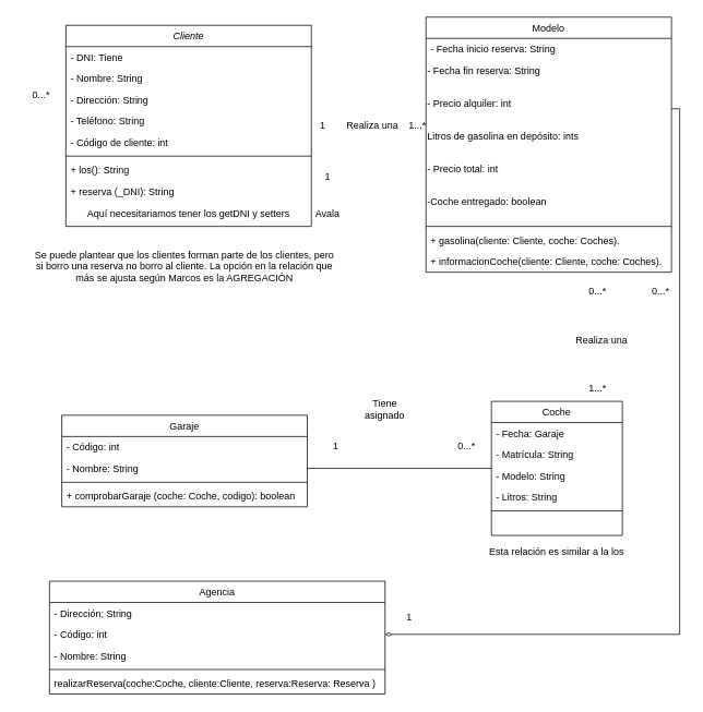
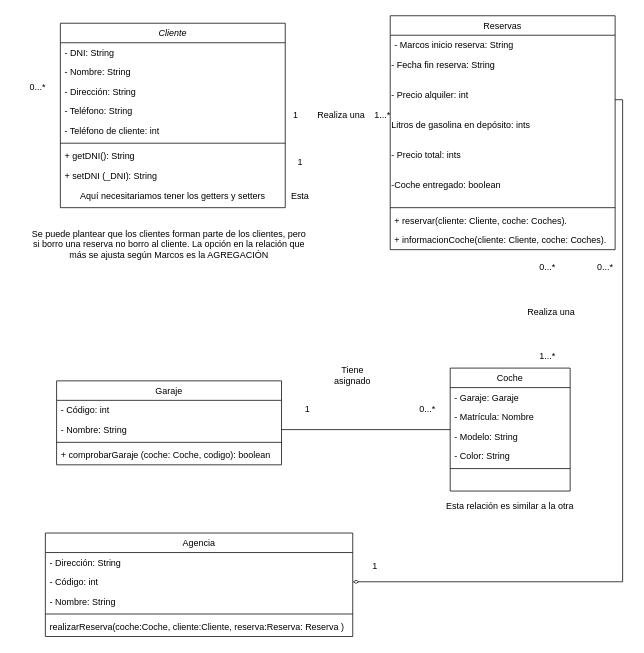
  <mxCell id="0" />
  <mxCell id="1" parent="0" />
  <mxCell id="2" value="Cliente" style="swimlane;fontStyle=2;align=center;verticalAlign=top;childLayout=stackLayout;horizontal=1;startSize=26;horizontalStack=0;resizeParent=1;resizeLast=0;collapsible=1;marginBottom=0;rounded=0;shadow=0;strokeWidth=1;" parent="1" vertex="1"><mxGeometry x="80" y="30" width="300" height="246" as="geometry"><mxRectangle x="230" y="140" width="160" height="26" as="alternateBounds" /></mxGeometry></mxCell>
- <mxCell id="3" value="- DNI: Tiene" style="text;align=left;verticalAlign=top;spacingLeft=4;spacingRight=4;overflow=hidden;rotatable=0;points=[[0,0.5],[1,0.5]];portConstraint=eastwest;" parent="2" vertex="1"><mxGeometry y="26" width="300" height="26" as="geometry" /></mxCell>
+ <mxCell id="3" value="- DNI: String" style="text;align=left;verticalAlign=top;spacingLeft=4;spacingRight=4;overflow=hidden;rotatable=0;points=[[0,0.5],[1,0.5]];portConstraint=eastwest;" parent="2" vertex="1"><mxGeometry y="26" width="300" height="26" as="geometry" /></mxCell>
  <mxCell id="4" value="- Nombre: String" style="text;align=left;verticalAlign=top;spacingLeft=4;spacingRight=4;overflow=hidden;rotatable=0;points=[[0,0.5],[1,0.5]];portConstraint=eastwest;rounded=0;shadow=0;html=0;" parent="2" vertex="1"><mxGeometry y="52" width="300" height="26" as="geometry" /></mxCell>
  <mxCell id="5" value="- Dirección: String" style="text;align=left;verticalAlign=top;spacingLeft=4;spacingRight=4;overflow=hidden;rotatable=0;points=[[0,0.5],[1,0.5]];portConstraint=eastwest;rounded=0;shadow=0;html=0;" parent="2" vertex="1"><mxGeometry y="78" width="300" height="26" as="geometry" /></mxCell>
  <mxCell id="6" value="- Teléfono: String" style="text;align=left;verticalAlign=top;spacingLeft=4;spacingRight=4;overflow=hidden;rotatable=0;points=[[0,0.5],[1,0.5]];portConstraint=eastwest;rounded=0;shadow=0;html=0;" parent="2" vertex="1"><mxGeometry y="104" width="300" height="26" as="geometry" /></mxCell>
- <mxCell id="7" value="- Código de cliente: int" style="text;align=left;verticalAlign=top;spacingLeft=4;spacingRight=4;overflow=hidden;rotatable=0;points=[[0,0.5],[1,0.5]];portConstraint=eastwest;rounded=0;shadow=0;html=0;" parent="2" vertex="1"><mxGeometry y="130" width="300" height="26" as="geometry" /></mxCell>
+ <mxCell id="7" value="- Teléfono de cliente: int" style="text;align=left;verticalAlign=top;spacingLeft=4;spacingRight=4;overflow=hidden;rotatable=0;points=[[0,0.5],[1,0.5]];portConstraint=eastwest;rounded=0;shadow=0;html=0;" parent="2" vertex="1"><mxGeometry y="130" width="300" height="26" as="geometry" /></mxCell>
  <mxCell id="8" value="" style="line;html=1;strokeWidth=1;align=left;verticalAlign=middle;spacingTop=-1;spacingLeft=3;spacingRight=3;rotatable=0;labelPosition=right;points=[];portConstraint=eastwest;" parent="2" vertex="1"><mxGeometry y="156" width="300" height="8" as="geometry" /></mxCell>
- <mxCell id="9" value="+ los(): String" style="text;align=left;verticalAlign=top;spacingLeft=4;spacingRight=4;overflow=hidden;rotatable=0;points=[[0,0.5],[1,0.5]];portConstraint=eastwest;" parent="2" vertex="1"><mxGeometry y="164" width="300" height="26" as="geometry" /></mxCell>
- <mxCell id="10" value="+ reserva (_DNI): String" style="text;align=left;verticalAlign=top;spacingLeft=4;spacingRight=4;overflow=hidden;rotatable=0;points=[[0,0.5],[1,0.5]];portConstraint=eastwest;" parent="2" vertex="1"><mxGeometry y="190" width="300" height="26" as="geometry" /></mxCell>
- <mxCell id="11" value="Aquí necesitariamos tener los getDNI y setters" style="text;html=1;strokeColor=none;fillColor=none;align=center;verticalAlign=middle;whiteSpace=wrap;rounded=0;" vertex="1" parent="2"><mxGeometry y="216" width="300" height="30" as="geometry" /></mxCell>
+ <mxCell id="9" value="+ getDNI(): String" style="text;align=left;verticalAlign=top;spacingLeft=4;spacingRight=4;overflow=hidden;rotatable=0;points=[[0,0.5],[1,0.5]];portConstraint=eastwest;" parent="2" vertex="1"><mxGeometry y="164" width="300" height="26" as="geometry" /></mxCell>
+ <mxCell id="10" value="+ setDNI (_DNI): String" style="text;align=left;verticalAlign=top;spacingLeft=4;spacingRight=4;overflow=hidden;rotatable=0;points=[[0,0.5],[1,0.5]];portConstraint=eastwest;" parent="2" vertex="1"><mxGeometry y="190" width="300" height="26" as="geometry" /></mxCell>
+ <mxCell id="11" value="Aquí necesitariamos tener los getters y setters" style="text;html=1;strokeColor=none;fillColor=none;align=center;verticalAlign=middle;whiteSpace=wrap;rounded=0;" vertex="1" parent="2"><mxGeometry y="216" width="300" height="30" as="geometry" /></mxCell>
  <mxCell id="12" style="edgeStyle=orthogonalEdgeStyle;rounded=0;orthogonalLoop=1;jettySize=auto;html=1;entryX=1;entryY=0.5;entryDx=0;entryDy=0;startArrow=none;startFill=0;endArrow=none;endFill=0;" edge="1" parent="1" source="13" target="37"><mxGeometry relative="1" as="geometry" /></mxCell>
  <mxCell id="13" value="Coche" style="swimlane;fontStyle=0;align=center;verticalAlign=top;childLayout=stackLayout;horizontal=1;startSize=26;horizontalStack=0;resizeParent=1;resizeLast=0;collapsible=1;marginBottom=0;rounded=0;shadow=0;strokeWidth=1;" parent="1" vertex="1"><mxGeometry x="600" y="490" width="160" height="164" as="geometry"><mxRectangle x="130" y="380" width="160" height="26" as="alternateBounds" /></mxGeometry></mxCell>
- <mxCell id="14" value="- Fecha: Garaje" style="text;align=left;verticalAlign=top;spacingLeft=4;spacingRight=4;overflow=hidden;rotatable=0;points=[[0,0.5],[1,0.5]];portConstraint=eastwest;" parent="13" vertex="1"><mxGeometry y="26" width="160" height="26" as="geometry" /></mxCell>
- <mxCell id="15" value="- Matrícula: String" style="text;align=left;verticalAlign=top;spacingLeft=4;spacingRight=4;overflow=hidden;rotatable=0;points=[[0,0.5],[1,0.5]];portConstraint=eastwest;rounded=0;shadow=0;html=0;" parent="13" vertex="1"><mxGeometry y="52" width="160" height="26" as="geometry" /></mxCell>
+ <mxCell id="14" value="- Garaje: Garaje" style="text;align=left;verticalAlign=top;spacingLeft=4;spacingRight=4;overflow=hidden;rotatable=0;points=[[0,0.5],[1,0.5]];portConstraint=eastwest;" parent="13" vertex="1"><mxGeometry y="26" width="160" height="26" as="geometry" /></mxCell>
+ <mxCell id="15" value="- Matrícula: Nombre" style="text;align=left;verticalAlign=top;spacingLeft=4;spacingRight=4;overflow=hidden;rotatable=0;points=[[0,0.5],[1,0.5]];portConstraint=eastwest;rounded=0;shadow=0;html=0;" parent="13" vertex="1"><mxGeometry y="52" width="160" height="26" as="geometry" /></mxCell>
  <mxCell id="16" value="- Modelo: String" style="text;align=left;verticalAlign=top;spacingLeft=4;spacingRight=4;overflow=hidden;rotatable=0;points=[[0,0.5],[1,0.5]];portConstraint=eastwest;rounded=0;shadow=0;html=0;" parent="13" vertex="1"><mxGeometry y="78" width="160" height="26" as="geometry" /></mxCell>
- <mxCell id="17" value="- Litros: String" style="text;align=left;verticalAlign=top;spacingLeft=4;spacingRight=4;overflow=hidden;rotatable=0;points=[[0,0.5],[1,0.5]];portConstraint=eastwest;rounded=0;shadow=0;html=0;" parent="13" vertex="1"><mxGeometry y="104" width="160" height="26" as="geometry" /></mxCell>
+ <mxCell id="17" value="- Color: String" style="text;align=left;verticalAlign=top;spacingLeft=4;spacingRight=4;overflow=hidden;rotatable=0;points=[[0,0.5],[1,0.5]];portConstraint=eastwest;rounded=0;shadow=0;html=0;" parent="13" vertex="1"><mxGeometry y="104" width="160" height="26" as="geometry" /></mxCell>
  <mxCell id="18" value="" style="line;html=1;strokeWidth=1;align=left;verticalAlign=middle;spacingTop=-1;spacingLeft=3;spacingRight=3;rotatable=0;labelPosition=right;points=[];portConstraint=eastwest;" parent="13" vertex="1"><mxGeometry y="130" width="160" height="8" as="geometry" /></mxCell>
  <mxCell id="19" value="Agencia" style="swimlane;fontStyle=0;align=center;verticalAlign=top;childLayout=stackLayout;horizontal=1;startSize=26;horizontalStack=0;resizeParent=1;resizeLast=0;collapsible=1;marginBottom=0;rounded=0;shadow=0;strokeWidth=1;" parent="1" vertex="1"><mxGeometry x="60" y="710" width="410" height="138" as="geometry"><mxRectangle x="340" y="380" width="170" height="26" as="alternateBounds" /></mxGeometry></mxCell>
  <mxCell id="20" value="- Dirección: String" style="text;align=left;verticalAlign=top;spacingLeft=4;spacingRight=4;overflow=hidden;rotatable=0;points=[[0,0.5],[1,0.5]];portConstraint=eastwest;" parent="19" vertex="1"><mxGeometry y="26" width="410" height="26" as="geometry" /></mxCell>
  <mxCell id="21" value="- Código: int" style="text;align=left;verticalAlign=top;spacingLeft=4;spacingRight=4;overflow=hidden;rotatable=0;points=[[0,0.5],[1,0.5]];portConstraint=eastwest;" parent="19" vertex="1"><mxGeometry y="52" width="410" height="26" as="geometry" /></mxCell>
  <mxCell id="22" value="- Nombre: String" style="text;align=left;verticalAlign=top;spacingLeft=4;spacingRight=4;overflow=hidden;rotatable=0;points=[[0,0.5],[1,0.5]];portConstraint=eastwest;" parent="19" vertex="1"><mxGeometry y="78" width="410" height="26" as="geometry" /></mxCell>
  <mxCell id="23" value="" style="line;html=1;strokeWidth=1;align=left;verticalAlign=middle;spacingTop=-1;spacingLeft=3;spacingRight=3;rotatable=0;labelPosition=right;points=[];portConstraint=eastwest;" parent="19" vertex="1"><mxGeometry y="104" width="410" height="8" as="geometry" /></mxCell>
  <mxCell id="24" value="realizarReserva(coche:Coche, cliente:Cliente, reserva:Reserva: Reserva )" style="text;align=left;verticalAlign=top;spacingLeft=4;spacingRight=4;overflow=hidden;rotatable=0;points=[[0,0.5],[1,0.5]];portConstraint=eastwest;" parent="19" vertex="1"><mxGeometry y="112" width="410" height="26" as="geometry" /></mxCell>
- <mxCell id="25" value="Modelo" style="swimlane;fontStyle=0;align=center;verticalAlign=top;childLayout=stackLayout;horizontal=1;startSize=26;horizontalStack=0;resizeParent=1;resizeLast=0;collapsible=1;marginBottom=0;rounded=0;shadow=0;strokeWidth=1;" parent="1" vertex="1"><mxGeometry x="520" y="20" width="300" height="312" as="geometry"><mxRectangle x="550" y="140" width="160" height="26" as="alternateBounds" /></mxGeometry></mxCell>
- <mxCell id="26" value="- Fecha inicio reserva: String" style="text;align=left;verticalAlign=top;spacingLeft=4;spacingRight=4;overflow=hidden;rotatable=0;points=[[0,0.5],[1,0.5]];portConstraint=eastwest;" parent="25" vertex="1"><mxGeometry y="26" width="300" height="26" as="geometry" /></mxCell>
+ <mxCell id="25" value="Reservas" style="swimlane;fontStyle=0;align=center;verticalAlign=top;childLayout=stackLayout;horizontal=1;startSize=26;horizontalStack=0;resizeParent=1;resizeLast=0;collapsible=1;marginBottom=0;rounded=0;shadow=0;strokeWidth=1;" parent="1" vertex="1"><mxGeometry x="520" y="20" width="300" height="312" as="geometry"><mxRectangle x="550" y="140" width="160" height="26" as="alternateBounds" /></mxGeometry></mxCell>
+ <mxCell id="26" value="- Marcos inicio reserva: String" style="text;align=left;verticalAlign=top;spacingLeft=4;spacingRight=4;overflow=hidden;rotatable=0;points=[[0,0.5],[1,0.5]];portConstraint=eastwest;" parent="25" vertex="1"><mxGeometry y="26" width="300" height="26" as="geometry" /></mxCell>
  <mxCell id="27" value="&lt;span style=&quot;color: rgb(0, 0, 0); font-family: Helvetica; font-size: 12px; font-style: normal; font-variant-ligatures: normal; font-variant-caps: normal; font-weight: 400; letter-spacing: normal; orphans: 2; text-align: left; text-indent: 0px; text-transform: none; widows: 2; word-spacing: 0px; -webkit-text-stroke-width: 0px; background-color: rgb(251, 251, 251); text-decoration-thickness: initial; text-decoration-style: initial; text-decoration-color: initial; float: none; display: inline !important;&quot;&gt;- Fecha fin reserva: String&lt;/span&gt;" style="text;whiteSpace=wrap;html=1;" parent="25" vertex="1"><mxGeometry y="52" width="300" height="40" as="geometry" /></mxCell>
  <mxCell id="28" value="- Precio alquiler: int" style="text;whiteSpace=wrap;html=1;" parent="25" vertex="1"><mxGeometry y="92" width="300" height="40" as="geometry" /></mxCell>
  <mxCell id="29" value="Litros de gasolina en depósito: ints" style="text;whiteSpace=wrap;html=1;" parent="25" vertex="1"><mxGeometry y="132" width="300" height="40" as="geometry" /></mxCell>
- <mxCell id="30" value="- Precio total: int" style="text;whiteSpace=wrap;html=1;" parent="25" vertex="1"><mxGeometry y="172" width="300" height="40" as="geometry" /></mxCell>
+ <mxCell id="30" value="- Precio total: ints" style="text;whiteSpace=wrap;html=1;" parent="25" vertex="1"><mxGeometry y="172" width="300" height="40" as="geometry" /></mxCell>
  <mxCell id="31" value="-Coche entregado: boolean" style="text;whiteSpace=wrap;html=1;" parent="25" vertex="1"><mxGeometry y="212" width="300" height="40" as="geometry" /></mxCell>
  <mxCell id="32" value="" style="line;html=1;strokeWidth=1;align=left;verticalAlign=middle;spacingTop=-1;spacingLeft=3;spacingRight=3;rotatable=0;labelPosition=right;points=[];portConstraint=eastwest;" parent="25" vertex="1"><mxGeometry y="252" width="300" height="8" as="geometry" /></mxCell>
- <mxCell id="33" value="+ gasolina(cliente: Cliente, coche: Coches)." style="text;align=left;verticalAlign=top;spacingLeft=4;spacingRight=4;overflow=hidden;rotatable=0;points=[[0,0.5],[1,0.5]];portConstraint=eastwest;" parent="25" vertex="1"><mxGeometry y="260" width="300" height="26" as="geometry" /></mxCell>
+ <mxCell id="33" value="+ reservar(cliente: Cliente, coche: Coches)." style="text;align=left;verticalAlign=top;spacingLeft=4;spacingRight=4;overflow=hidden;rotatable=0;points=[[0,0.5],[1,0.5]];portConstraint=eastwest;" parent="25" vertex="1"><mxGeometry y="260" width="300" height="26" as="geometry" /></mxCell>
  <mxCell id="34" value="+ informacionCoche(cliente: Cliente, coche: Coches)." style="text;align=left;verticalAlign=top;spacingLeft=4;spacingRight=4;overflow=hidden;rotatable=0;points=[[0,0.5],[1,0.5]];portConstraint=eastwest;" parent="25" vertex="1"><mxGeometry y="286" width="300" height="26" as="geometry" /></mxCell>
  <mxCell id="35" value="Garaje" style="swimlane;fontStyle=0;align=center;verticalAlign=top;childLayout=stackLayout;horizontal=1;startSize=26;horizontalStack=0;resizeParent=1;resizeLast=0;collapsible=1;marginBottom=0;rounded=0;shadow=0;strokeWidth=1;" parent="1" vertex="1"><mxGeometry x="75" y="507" width="300" height="112" as="geometry"><mxRectangle x="340" y="380" width="170" height="26" as="alternateBounds" /></mxGeometry></mxCell>
  <mxCell id="36" value="- Código: int" style="text;align=left;verticalAlign=top;spacingLeft=4;spacingRight=4;overflow=hidden;rotatable=0;points=[[0,0.5],[1,0.5]];portConstraint=eastwest;" parent="35" vertex="1"><mxGeometry y="26" width="300" height="26" as="geometry" /></mxCell>
  <mxCell id="37" value="- Nombre: String" style="text;align=left;verticalAlign=top;spacingLeft=4;spacingRight=4;overflow=hidden;rotatable=0;points=[[0,0.5],[1,0.5]];portConstraint=eastwest;" parent="35" vertex="1"><mxGeometry y="52" width="300" height="26" as="geometry" /></mxCell>
  <mxCell id="38" value="" style="line;html=1;strokeWidth=1;align=left;verticalAlign=middle;spacingTop=-1;spacingLeft=3;spacingRight=3;rotatable=0;labelPosition=right;points=[];portConstraint=eastwest;" parent="35" vertex="1"><mxGeometry y="78" width="300" height="8" as="geometry" /></mxCell>
  <mxCell id="39" value="+ comprobarGaraje (coche: Coche, codigo): boolean " style="text;align=left;verticalAlign=top;spacingLeft=4;spacingRight=4;overflow=hidden;rotatable=0;points=[[0,0.5],[1,0.5]];portConstraint=eastwest;" parent="35" vertex="1"><mxGeometry y="86" width="300" height="26" as="geometry" /></mxCell>
  <mxCell id="40" value="1...*" style="text;html=1;strokeColor=none;fillColor=none;align=center;verticalAlign=middle;whiteSpace=wrap;rounded=0;" parent="1" vertex="1"><mxGeometry x="480" y="138" width="60" height="30" as="geometry" /></mxCell>
  <mxCell id="41" value="Realiza una" style="text;html=1;strokeColor=none;fillColor=none;align=center;verticalAlign=middle;whiteSpace=wrap;rounded=0;" parent="1" vertex="1"><mxGeometry x="420" y="138" width="70" height="30" as="geometry" /></mxCell>
- <mxCell id="42" value="Avala" style="text;html=1;strokeColor=none;fillColor=none;align=center;verticalAlign=middle;whiteSpace=wrap;rounded=0;" parent="1" vertex="1"><mxGeometry x="370" y="246" width="60" height="30" as="geometry" /></mxCell>
+ <mxCell id="42" value="Esta" style="text;html=1;strokeColor=none;fillColor=none;align=center;verticalAlign=middle;whiteSpace=wrap;rounded=0;" parent="1" vertex="1"><mxGeometry x="370" y="246" width="60" height="30" as="geometry" /></mxCell>
  <mxCell id="43" value="0...*" style="text;html=1;strokeColor=none;fillColor=none;align=center;verticalAlign=middle;whiteSpace=wrap;rounded=0;" parent="1" vertex="1"><mxGeometry x="20" y="100" width="60" height="30" as="geometry" /></mxCell>
  <mxCell id="44" value="1" style="text;html=1;strokeColor=none;fillColor=none;align=center;verticalAlign=middle;whiteSpace=wrap;rounded=0;" parent="1" vertex="1"><mxGeometry x="370" y="200" width="60" height="30" as="geometry" /></mxCell>
  <mxCell id="45" value="1" style="text;html=1;strokeColor=none;fillColor=none;align=center;verticalAlign=middle;whiteSpace=wrap;rounded=0;" vertex="1" parent="1"><mxGeometry x="364" y="138" width="60" height="30" as="geometry" /></mxCell>
  <mxCell id="46" value="Se puede plantear que los clientes forman parte de los clientes, pero si borro una reserva no borro al cliente. La opción en la relación que más se ajusta según Marcos es la AGREGACIÓN" style="text;html=1;strokeColor=none;fillColor=none;align=center;verticalAlign=middle;whiteSpace=wrap;rounded=0;" vertex="1" parent="1"><mxGeometry x="40" y="310" width="370" height="30" as="geometry" /></mxCell>
  <mxCell id="47" value="1" style="text;html=1;strokeColor=none;fillColor=none;align=center;verticalAlign=middle;whiteSpace=wrap;rounded=0;" vertex="1" parent="1"><mxGeometry x="380" y="530" width="60" height="30" as="geometry" /></mxCell>
  <mxCell id="48" value="1...*" style="text;html=1;strokeColor=none;fillColor=none;align=center;verticalAlign=middle;whiteSpace=wrap;rounded=0;" vertex="1" parent="1"><mxGeometry x="700" y="460" width="60" height="30" as="geometry" /></mxCell>
  <mxCell id="49" value="0...*" style="text;html=1;strokeColor=none;fillColor=none;align=center;verticalAlign=middle;whiteSpace=wrap;rounded=0;" vertex="1" parent="1"><mxGeometry x="700" y="340" width="60" height="30" as="geometry" /></mxCell>
- <mxCell id="50" value="Esta relación es similar a la los" style="text;html=1;strokeColor=none;fillColor=none;align=center;verticalAlign=middle;whiteSpace=wrap;rounded=0;" vertex="1" parent="1"><mxGeometry x="565" y="670" width="230" height="10" as="geometry" /></mxCell>
+ <mxCell id="50" value="Esta relación es similar a la otra" style="text;html=1;strokeColor=none;fillColor=none;align=center;verticalAlign=middle;whiteSpace=wrap;rounded=0;" vertex="1" parent="1"><mxGeometry x="565" y="670" width="230" height="10" as="geometry" /></mxCell>
  <mxCell id="51" value="Realiza una" style="text;html=1;strokeColor=none;fillColor=none;align=center;verticalAlign=middle;whiteSpace=wrap;rounded=0;" vertex="1" parent="1"><mxGeometry x="700" y="400" width="70" height="30" as="geometry" /></mxCell>
  <mxCell id="52" value="0...*" style="text;html=1;strokeColor=none;fillColor=none;align=center;verticalAlign=middle;whiteSpace=wrap;rounded=0;" vertex="1" parent="1"><mxGeometry x="540" y="530" width="60" height="30" as="geometry" /></mxCell>
  <mxCell id="53" value="Tiene asignado" style="text;html=1;strokeColor=none;fillColor=none;align=center;verticalAlign=middle;whiteSpace=wrap;rounded=0;" vertex="1" parent="1"><mxGeometry x="435" y="485" width="70" height="30" as="geometry" /></mxCell>
  <mxCell id="54" style="edgeStyle=orthogonalEdgeStyle;rounded=0;orthogonalLoop=1;jettySize=auto;html=1;startArrow=none;startFill=0;endArrow=diamondThin;endFill=0;entryX=1;entryY=0.5;entryDx=0;entryDy=0;strokeWidth=1;targetPerimeterSpacing=7;" edge="1" parent="1" source="28" target="21"><mxGeometry relative="1" as="geometry"><mxPoint x="830" y="550" as="targetPoint" /><Array as="points"><mxPoint x="830" y="132" /><mxPoint x="830" y="775" /></Array></mxGeometry></mxCell>
  <mxCell id="55" value="0...*" style="text;html=1;strokeColor=none;fillColor=none;align=center;verticalAlign=middle;whiteSpace=wrap;rounded=0;" vertex="1" parent="1"><mxGeometry x="777" y="340" width="60" height="30" as="geometry" /></mxCell>
  <mxCell id="56" value="1" style="text;html=1;strokeColor=none;fillColor=none;align=center;verticalAlign=middle;whiteSpace=wrap;rounded=0;" vertex="1" parent="1"><mxGeometry x="470" y="740" width="60" height="30" as="geometry" /></mxCell>
